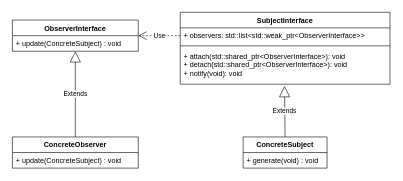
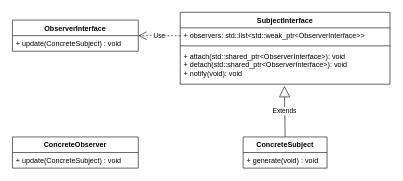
  <mxCell id="0" />
  <mxCell id="1" parent="0" />
  <mxCell id="2" value="SubjectInterface" style="swimlane;fontStyle=1;align=center;verticalAlign=top;childLayout=stackLayout;horizontal=1;startSize=26;horizontalStack=0;resizeParent=1;resizeParentMax=0;resizeLast=0;collapsible=1;marginBottom=0;" parent="1" vertex="1"><mxGeometry x="300" y="20" width="350" height="120" as="geometry" /></mxCell>
  <mxCell id="3" value="+ observers: std::list&lt;std::weak_ptr&lt;ObserverInterface&gt;&gt;" style="text;strokeColor=none;fillColor=none;align=left;verticalAlign=top;spacingLeft=4;spacingRight=4;overflow=hidden;rotatable=0;points=[[0,0.5],[1,0.5]];portConstraint=eastwest;" parent="2" vertex="1"><mxGeometry y="26" width="350" height="26" as="geometry" /></mxCell>
  <mxCell id="4" value="" style="line;strokeWidth=1;fillColor=none;align=left;verticalAlign=middle;spacingTop=-1;spacingLeft=3;spacingRight=3;rotatable=0;labelPosition=right;points=[];portConstraint=eastwest;strokeColor=inherit;" parent="2" vertex="1"><mxGeometry y="52" width="350" height="8" as="geometry" /></mxCell>
  <mxCell id="5" value="+ attach(std::shared_ptr&lt;ObserverInterface&gt;): void&#10;+ detach(std::shared_ptr&lt;ObserverInterface&gt;): void&#10;+ notify(void): void" style="text;strokeColor=none;fillColor=none;align=left;verticalAlign=top;spacingLeft=4;spacingRight=4;overflow=hidden;rotatable=0;points=[[0,0.5],[1,0.5]];portConstraint=eastwest;" parent="2" vertex="1"><mxGeometry y="60" width="350" height="60" as="geometry" /></mxCell>
  <mxCell id="6" value="ObserverInterface" style="swimlane;fontStyle=1;childLayout=stackLayout;horizontal=1;startSize=26;fillColor=none;horizontalStack=0;resizeParent=1;resizeParentMax=0;resizeLast=0;collapsible=1;marginBottom=0;" parent="1" vertex="1"><mxGeometry x="20" y="33" width="210" height="52" as="geometry" /></mxCell>
  <mxCell id="7" value="+ update(ConcreteSubject) : void" style="text;strokeColor=none;fillColor=none;align=left;verticalAlign=top;spacingLeft=4;spacingRight=4;overflow=hidden;rotatable=0;points=[[0,0.5],[1,0.5]];portConstraint=eastwest;" parent="6" vertex="1"><mxGeometry y="26" width="210" height="26" as="geometry" /></mxCell>
  <mxCell id="8" value="ConcreteSubject" style="swimlane;fontStyle=1;childLayout=stackLayout;horizontal=1;startSize=26;fillColor=none;horizontalStack=0;resizeParent=1;resizeParentMax=0;resizeLast=0;collapsible=1;marginBottom=0;" parent="1" vertex="1"><mxGeometry x="405" y="228" width="140" height="52" as="geometry" /></mxCell>
  <mxCell id="9" value="+ generate(void) : void" style="text;strokeColor=none;fillColor=none;align=left;verticalAlign=top;spacingLeft=4;spacingRight=4;overflow=hidden;rotatable=0;points=[[0,0.5],[1,0.5]];portConstraint=eastwest;" parent="8" vertex="1"><mxGeometry y="26" width="140" height="26" as="geometry" /></mxCell>
  <mxCell id="10" value="ConcreteObserver" style="swimlane;fontStyle=1;childLayout=stackLayout;horizontal=1;startSize=26;fillColor=none;horizontalStack=0;resizeParent=1;resizeParentMax=0;resizeLast=0;collapsible=1;marginBottom=0;" parent="1" vertex="1"><mxGeometry x="20" y="228" width="210" height="52" as="geometry" /></mxCell>
  <mxCell id="11" value="+ update(ConcreteSubject) : void" style="text;strokeColor=none;fillColor=none;align=left;verticalAlign=top;spacingLeft=4;spacingRight=4;overflow=hidden;rotatable=0;points=[[0,0.5],[1,0.5]];portConstraint=eastwest;" parent="10" vertex="1"><mxGeometry y="26" width="210" height="26" as="geometry" /></mxCell>
  <mxCell id="12" value="Extends" style="endArrow=block;endSize=16;endFill=0;html=1;rounded=0;exitX=0.5;exitY=0;exitDx=0;exitDy=0;entryX=0.497;entryY=1.05;entryDx=0;entryDy=0;entryPerimeter=0;" parent="1" source="8" target="5" edge="1"><mxGeometry width="160" relative="1" as="geometry"><mxPoint x="520" y="98" as="sourcePoint" /><mxPoint x="680" y="98" as="targetPoint" /></mxGeometry></mxCell>
- <mxCell id="13" value="Extends" style="endArrow=block;endSize=16;endFill=0;html=1;rounded=0;exitX=0.5;exitY=0;exitDx=0;exitDy=0;entryX=0.5;entryY=1;entryDx=0;entryDy=0;" parent="1" source="10" target="6" edge="1"><mxGeometry width="160" relative="1" as="geometry"><mxPoint x="-400" y="323" as="sourcePoint" /><mxPoint x="40" y="243" as="targetPoint" /></mxGeometry></mxCell>
  <mxCell id="14" value="Use" style="endArrow=open;endSize=12;dashed=1;html=1;rounded=0;entryX=1;entryY=0.5;entryDx=0;entryDy=0;exitX=0;exitY=0.5;exitDx=0;exitDy=0;" parent="1" source="3" target="6" edge="1"><mxGeometry width="160" relative="1" as="geometry"><mxPoint x="590" y="98" as="sourcePoint" /><mxPoint x="750" y="98" as="targetPoint" /></mxGeometry></mxCell>
